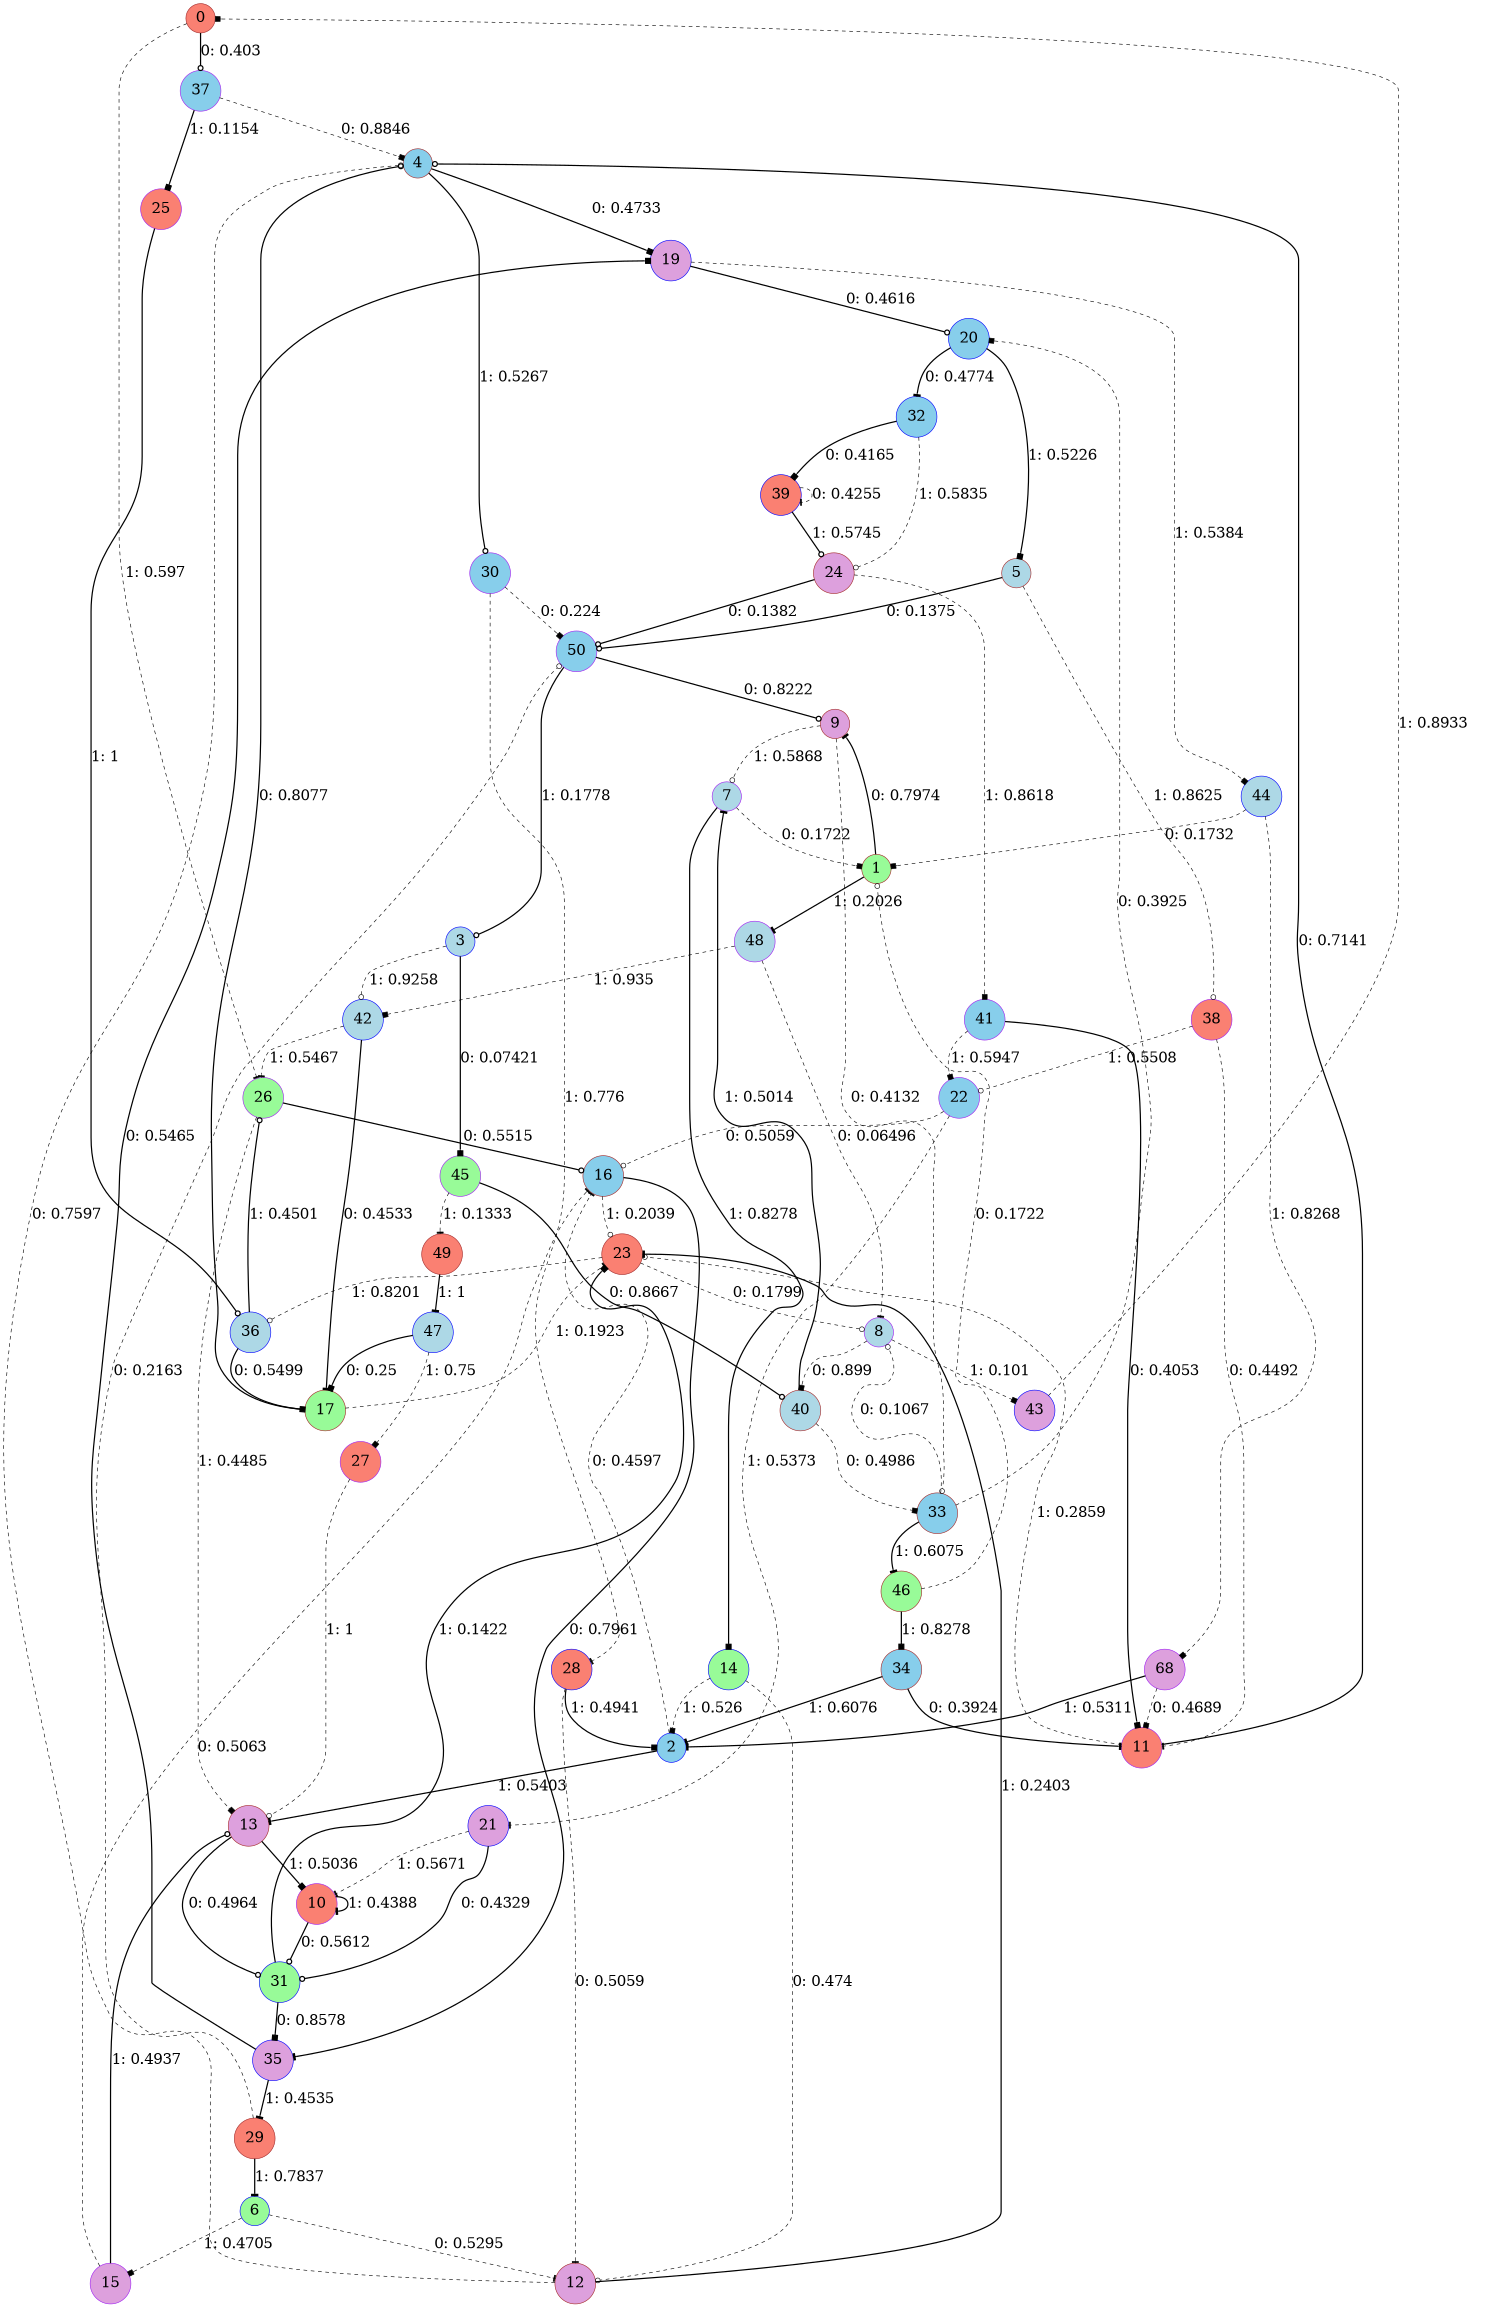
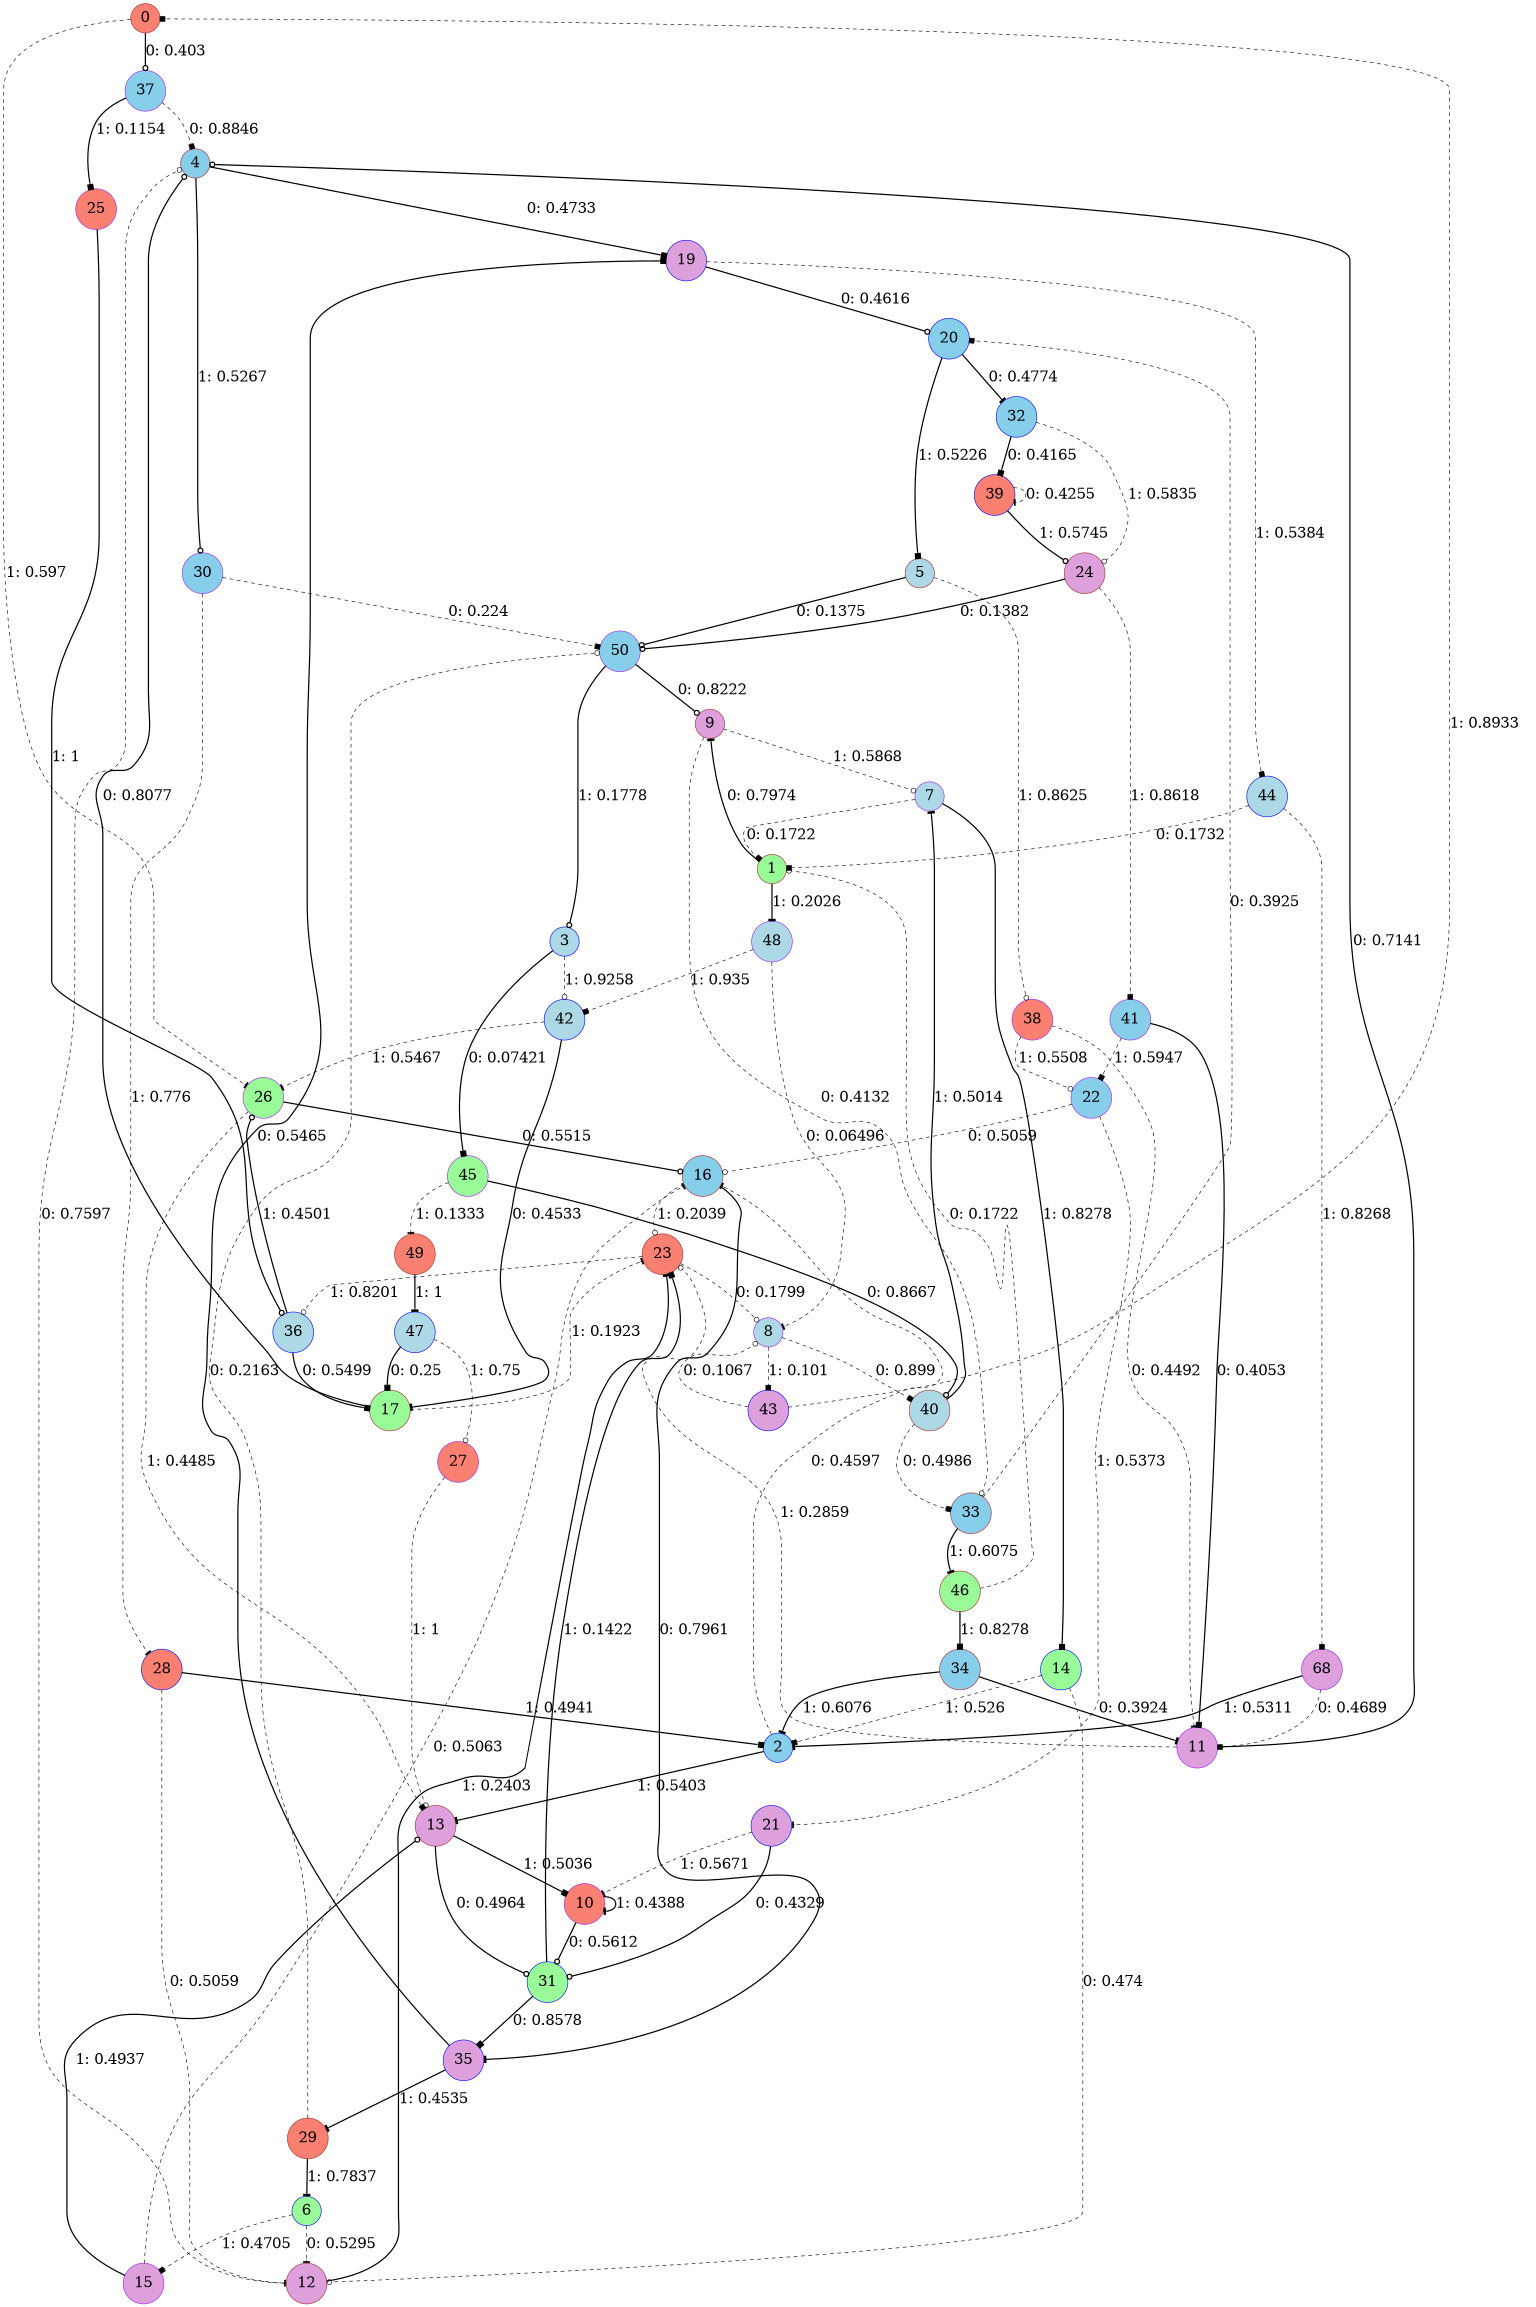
  digraph {
    node [color=brown fillcolor=skyblue fontsize=24 shape=circle style=filled]
    edge [arrowhead=odot fontsize=24 style=dashed]
    0 [fillcolor=salmon]
    37 [color=purple]
    26 [color=purple fillcolor=palegreen]
    4
    25 [color=purple fillcolor=salmon]
    16
    13 [fillcolor=plum]
    19 [color=blue fillcolor=plum]
    30 [color=purple]
    36 [color=blue fillcolor=lightblue]
    23 [fillcolor=salmon]
    35 [color=blue fillcolor=plum]
    10 [color=purple fillcolor=salmon]
    31 [color=blue fillcolor=palegreen]
    1 [fillcolor=palegreen]
    9 [fillcolor=plum]
    48 [color=purple fillcolor=lightblue]
    7 [color=purple fillcolor=lightblue]
    33
    42 [color=blue fillcolor=lightblue]
    8 [color=purple fillcolor=lightblue]
    14 [color=blue fillcolor=palegreen]
    20 [color=blue]
    46 [fillcolor=palegreen]
    17 [fillcolor=palegreen]
    40 [fillcolor=lightblue]
    43 [color=blue fillcolor=plum]
    2 [color=blue]
    29 [fillcolor=salmon]
    3 [color=blue fillcolor=lightblue]
    45 [color=purple fillcolor=palegreen]
    49 [fillcolor=salmon]
    47 [color=blue fillcolor=lightblue]
    44 [color=blue fillcolor=lightblue]
    50 [color=purple]
    28 [color=blue fillcolor=salmon]
    5 [fillcolor=lightblue]
    32 [color=blue]
    n39 [color=purple fillcolor=plum label=68]
    12 [fillcolor=plum]
    38 [color=purple fillcolor=salmon]
-   11 [color=purple fillcolor=salmon]
+   11 [color=purple fillcolor=plum]
    22 [color=purple]
    21 [color=blue fillcolor=plum]
    6 [color=blue fillcolor=palegreen]
    15 [color=purple fillcolor=plum]
    34
    24 [fillcolor=plum]
    39 [color=blue fillcolor=salmon]
    41 [color=purple]
    27 [color=purple fillcolor=salmon]
    0 -> 37 [label="0: 0.403    " style=bold]
    0 -> 26 [arrowhead=tee label="1: 0.597    "]
    37 -> 4 [arrowhead=box label="0: 0.8846   "]
    37 -> 25 [arrowhead=box label="1: 0.1154   " style=bold]
    26 -> 16 [label="0: 0.5515   " style=bold]
    26 -> 13 [arrowhead=box label="1: 0.4485   "]
    4 -> 19 [arrowhead=box label="0: 0.4733   " style=bold]
    4 -> 30 [label="1: 0.5267   " style=bold]
    25 -> 36 [label="1: 1        " style=bold]
    16 -> 23 [label="1: 0.2039   "]
    16 -> 35 [arrowhead=tee label="0: 0.7961   " style=bold]
    13 -> 10 [arrowhead=box label="1: 0.5036   " style=bold]
    13 -> 31 [label="0: 0.4964   " style=bold]
    19 -> 20 [label="0: 0.4616   " style=bold]
    19 -> 44 [arrowhead=box label="1: 0.5384   "]
    30 -> 50 [arrowhead=box label="0: 0.224    "]
    30 -> 28 [arrowhead=tee label="1: 0.776    "]
    36 -> 26 [label="1: 0.4501   " style=bold]
    36 -> 17 [arrowhead=box label="0: 0.5499   " style=bold]
    23 -> 36 [label="1: 0.8201   "]
    23 -> 8 [label="0: 0.1799   "]
    35 -> 19 [arrowhead=box label="0: 0.5465   " style=bold]
    35 -> 29 [arrowhead=tee label="1: 0.4535   " style=bold]
    10 -> 10 [arrowhead=tee label="1: 0.4388   " style=bold]
    10 -> 31 [label="0: 0.5612   " style=bold]
    31 -> 23 [arrowhead=box label="1: 0.1422   " style=bold]
    31 -> 35 [arrowhead=box label="0: 0.8578   " style=bold]
    1 -> 9 [arrowhead=tee label="0: 0.7974   " style=bold]
    1 -> 48 [arrowhead=tee label="1: 0.2026   " style=bold]
    9 -> 7 [label="1: 0.5868   "]
    9 -> 33 [label="0: 0.4132   "]
    48 -> 42 [arrowhead=box label="1: 0.935    "]
    48 -> 8 [arrowhead=tee label="0: 0.06496  "]
    7 -> 1 [arrowhead=box label="0: 0.1722   "]
    7 -> 14 [arrowhead=box label="1: 0.8278   " style=bold]
    33 -> 20 [arrowhead=box label="0: 0.3925   "]
    33 -> 46 [arrowhead=tee label="1: 0.6075   " style=bold]
    42 -> 26 [arrowhead=tee label="1: 0.5467   "]
    42 -> 17 [arrowhead=tee label="0: 0.4533   " style=bold]
    8 -> 40 [arrowhead=box label="0: 0.899    "]
    8 -> 43 [arrowhead=box label="1: 0.101    "]
    14 -> 2 [arrowhead=box label="1: 0.526    "]
    14 -> 12 [label="0: 0.474    "]
    20 -> 5 [arrowhead=box label="1: 0.5226   " style=bold]
    20 -> 32 [arrowhead=tee label="0: 0.4774   " style=bold]
    46 -> 1 [label="0: 0.1722   "]
    46 -> 34 [arrowhead=box label="1: 0.8278   " style=bold]
    17 -> 4 [label="0: 0.8077   " style=bold]
    17 -> 23 [arrowhead=tee label="1: 0.1923   "]
    40 -> 7 [arrowhead=tee label="1: 0.5014   " style=bold]
    40 -> 33 [arrowhead=box label="0: 0.4986   "]
    43 -> 0 [arrowhead=box label="1: 0.8933   "]
-   33 -> 8 [label="0: 0.1067   "]
+   43 -> 8 [label="0: 0.1067   "]
    2 -> 16 [arrowhead=tee label="0: 0.4597   "]
    2 -> 13 [arrowhead=tee label="1: 0.5403   " style=bold]
    29 -> 50 [label="0: 0.2163   "]
    29 -> 6 [arrowhead=tee label="1: 0.7837   " style=bold]
    3 -> 42 [label="1: 0.9258   "]
    3 -> 45 [arrowhead=box label="0: 0.07421  " style=bold]
    45 -> 40 [label="0: 0.8667   " style=bold]
    45 -> 49 [arrowhead=tee label="1: 0.1333   "]
    49 -> 47 [arrowhead=tee label="1: 1        " style=bold]
    47 -> 17 [arrowhead=box label="0: 0.25     " style=bold]
-   47 -> 27 [arrowhead=box label="1: 0.75     "]
+   47 -> 27 [label="1: 0.75     "]
    44 -> 1 [arrowhead=box label="0: 0.1732   "]
    44 -> n39 [arrowhead=box label="1: 0.8268   "]
    50 -> 9 [label="0: 0.8222   " style=bold]
    50 -> 3 [label="1: 0.1778   " style=bold]
    28 -> 2 [arrowhead=box label="1: 0.4941   " style=bold]
    28 -> 12 [arrowhead=tee label="0: 0.5059   "]
    5 -> 50 [label="0: 0.1375   " style=bold]
    5 -> 38 [label="1: 0.8625   "]
    32 -> 24 [label="1: 0.5835   "]
    32 -> 39 [arrowhead=box label="0: 0.4165   " style=bold]
    n39 -> 2 [arrowhead=tee label="1: 0.5311   " style=bold]
    n39 -> 11 [arrowhead=box label="0: 0.4689   "]
    12 -> 4 [label="0: 0.7597   "]
    12 -> 23 [arrowhead=tee label="1: 0.2403   " style=bold]
    38 -> 11 [arrowhead=tee label="0: 0.4492   "]
    38 -> 22 [label="1: 0.5508   "]
    11 -> 4 [label="0: 0.7141   " style=bold]
    11 -> 23 [label="1: 0.2859   "]
    22 -> 16 [label="0: 0.5059   "]
    22 -> 21 [arrowhead=tee label="1: 0.5373   "]
    21 -> 10 [arrowhead=tee label="1: 0.5671   "]
    21 -> 31 [label="0: 0.4329   " style=bold]
    6 -> 12 [arrowhead=tee label="0: 0.5295   "]
    6 -> 15 [arrowhead=box label="1: 0.4705   "]
    15 -> 16 [arrowhead=tee label="0: 0.5063   "]
    15 -> 13 [label="1: 0.4937   " style=bold]
    34 -> 2 [arrowhead=tee label="1: 0.6076   " style=bold]
    34 -> 11 [arrowhead=tee label="0: 0.3924   " style=bold]
    24 -> 50 [label="0: 0.1382   " style=bold]
    24 -> 41 [arrowhead=box label="1: 0.8618   "]
    39 -> 24 [label="1: 0.5745   " style=bold]
    39 -> 39 [arrowhead=tee label="0: 0.4255   "]
    41 -> 11 [arrowhead=box label="0: 0.4053   " style=bold]
    41 -> 22 [arrowhead=box label="1: 0.5947   "]
    27 -> 13 [label="1: 1        "]
  }
